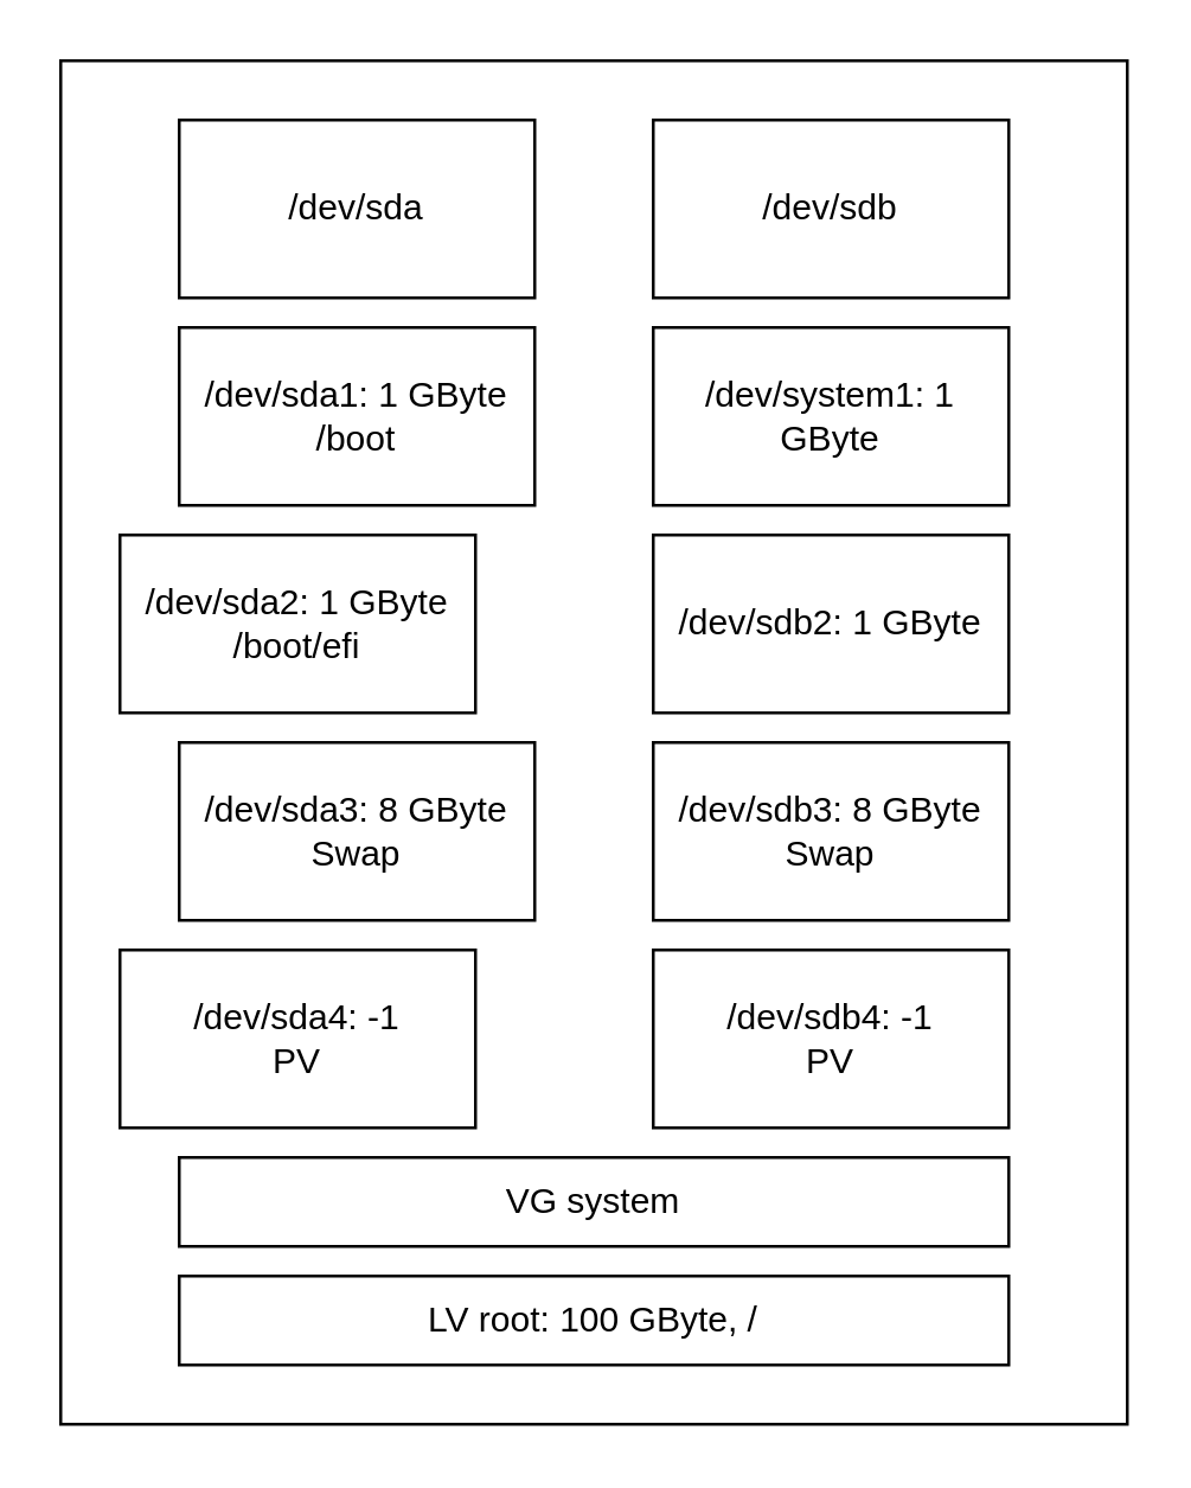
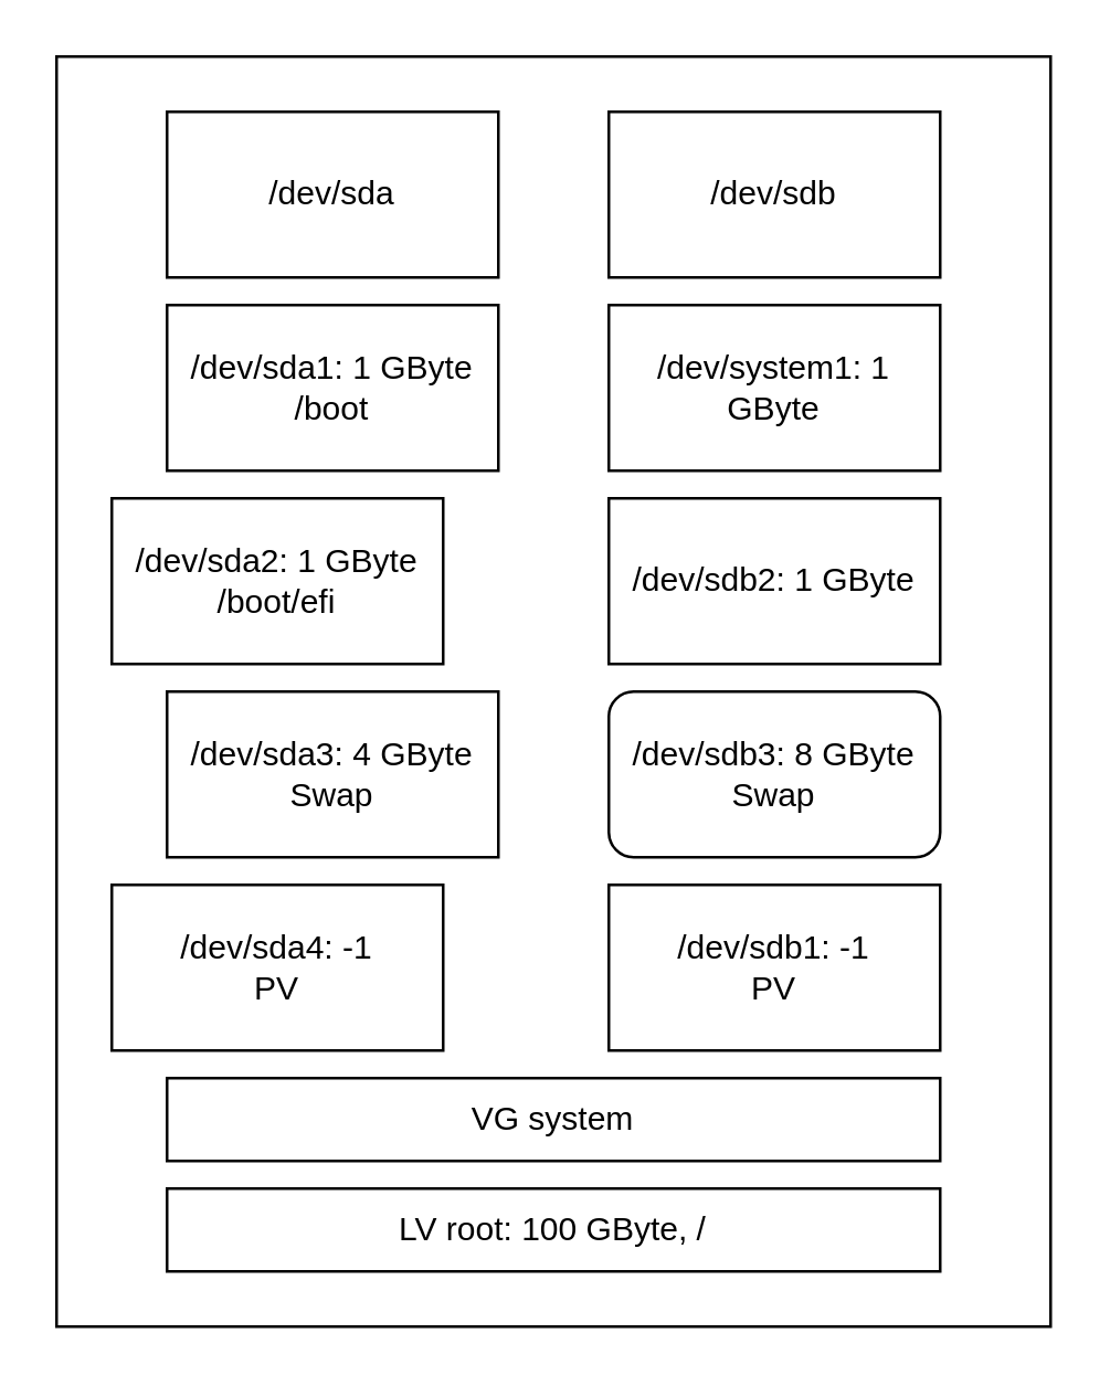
  <mxCell id="0" />
  <mxCell id="1" parent="0" />
  <mxCell id="2" value="" style="rounded=0;whiteSpace=wrap;html=1;" parent="1" vertex="1"><mxGeometry x="20" y="20" width="360" height="460" as="geometry" /></mxCell>
  <mxCell id="3" value="/dev/sda" style="rounded=0;whiteSpace=wrap;html=1;" parent="1" vertex="1"><mxGeometry x="60" y="40" width="120" height="60" as="geometry" /></mxCell>
  <mxCell id="4" value="/dev/sdb" style="rounded=0;whiteSpace=wrap;html=1;" parent="1" vertex="1"><mxGeometry x="220" y="40" width="120" height="60" as="geometry" /></mxCell>
  <mxCell id="5" value="/dev/sda1: 1 GByte&lt;br&gt;/boot" style="rounded=0;whiteSpace=wrap;html=1;" parent="1" vertex="1"><mxGeometry x="60" y="110" width="120" height="60" as="geometry" /></mxCell>
  <mxCell id="6" value="/dev/system1: 1 GByte" style="rounded=0;whiteSpace=wrap;html=1;" parent="1" vertex="1"><mxGeometry x="220" y="110" width="120" height="60" as="geometry" /></mxCell>
  <mxCell id="7" value="/dev/sda2: 1 GByte&lt;br&gt;/boot/efi" style="rounded=0;whiteSpace=wrap;html=1;" parent="1" vertex="1"><mxGeometry x="40" y="180" width="120" height="60" as="geometry" /></mxCell>
  <mxCell id="8" value="/dev/sdb2: 1 GByte" style="rounded=0;whiteSpace=wrap;html=1;" parent="1" vertex="1"><mxGeometry x="220" y="180" width="120" height="60" as="geometry" /></mxCell>
- <mxCell id="9" value="/dev/sda3: 8 GByte&lt;br&gt;Swap" style="rounded=0;whiteSpace=wrap;html=1;" parent="1" vertex="1"><mxGeometry x="60" y="250" width="120" height="60" as="geometry" /></mxCell>
- <mxCell id="10" value="/dev/sdb3: 8 GByte&lt;br&gt;Swap" style="rounded=0;whiteSpace=wrap;html=1;" parent="1" vertex="1"><mxGeometry x="220" y="250" width="120" height="60" as="geometry" /></mxCell>
+ <mxCell id="9" value="/dev/sda3: 4 GByte&lt;br&gt;Swap" style="rounded=0;whiteSpace=wrap;html=1;" parent="1" vertex="1"><mxGeometry x="60" y="250" width="120" height="60" as="geometry" /></mxCell>
+ <mxCell id="10" value="/dev/sdb3: 8 GByte&lt;br&gt;Swap" style="whiteSpace=wrap;html=1;rounded=1;" parent="1" vertex="1"><mxGeometry x="220" y="250" width="120" height="60" as="geometry" /></mxCell>
  <mxCell id="11" value="/dev/sda4: -1&lt;br&gt;PV" style="rounded=0;whiteSpace=wrap;html=1;" parent="1" vertex="1"><mxGeometry x="40" y="320" width="120" height="60" as="geometry" /></mxCell>
- <mxCell id="12" value="/dev/sdb4: -1&lt;br&gt;PV" style="rounded=0;whiteSpace=wrap;html=1;" parent="1" vertex="1"><mxGeometry x="220" y="320" width="120" height="60" as="geometry" /></mxCell>
+ <mxCell id="12" value="/dev/sdb1: -1&lt;br&gt;PV" style="rounded=0;whiteSpace=wrap;html=1;" parent="1" vertex="1"><mxGeometry x="220" y="320" width="120" height="60" as="geometry" /></mxCell>
  <mxCell id="13" value="VG system" style="rounded=0;whiteSpace=wrap;html=1;" parent="1" vertex="1"><mxGeometry x="60" y="390" width="280" height="30" as="geometry" /></mxCell>
  <mxCell id="14" value="LV root: 100 GByte, /" style="rounded=0;whiteSpace=wrap;html=1;align=center;labelPosition=center;verticalLabelPosition=middle;verticalAlign=middle;" parent="1" vertex="1"><mxGeometry x="60" y="430" width="280" height="30" as="geometry" /></mxCell>
